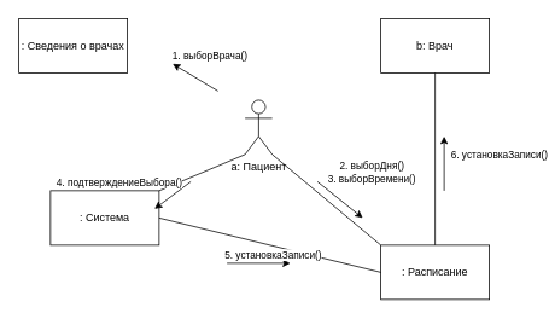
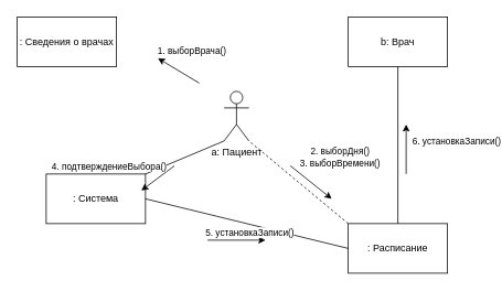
  <mxCell id="0" />
  <mxCell id="1" parent="0" />
  <mxCell id="2" value="a: Пациент" style="shape=umlActor;verticalLabelPosition=bottom;verticalAlign=top;html=1;outlineConnect=0;" vertex="1" parent="1"><mxGeometry x="270" y="110" width="30" height="60" as="geometry" /></mxCell>
  <mxCell id="3" value=": Сведения о врачах" style="rounded=0;whiteSpace=wrap;html=1;" vertex="1" parent="1"><mxGeometry x="20" y="20" width="120" height="60" as="geometry" /></mxCell>
  <mxCell id="4" value="b: Врач" style="rounded=0;whiteSpace=wrap;html=1;" vertex="1" parent="1"><mxGeometry x="420" y="20" width="120" height="60" as="geometry" /></mxCell>
  <mxCell id="5" value=": Система" style="rounded=0;whiteSpace=wrap;html=1;" vertex="1" parent="1"><mxGeometry x="55" y="210" width="120" height="60" as="geometry" /></mxCell>
  <mxCell id="6" value=": Расписание" style="rounded=0;whiteSpace=wrap;html=1;" vertex="1" parent="1"><mxGeometry x="420" y="270" width="120" height="60" as="geometry" /></mxCell>
- <mxCell id="7" value="" style="endArrow=none;html=1;rounded=0;entryX=1;entryY=1;entryDx=0;entryDy=0;entryPerimeter=0;exitX=0;exitY=0;exitDx=0;exitDy=0;" edge="1" parent="1" source="6" target="2"><mxGeometry width="50" height="50" relative="1" as="geometry"><mxPoint x="150" y="60" as="sourcePoint" /><mxPoint x="280" y="180" as="targetPoint" /></mxGeometry></mxCell>
+ <mxCell id="7" value="" style="endArrow=none;html=1;rounded=0;entryX=1;entryY=1;entryDx=0;entryDy=0;entryPerimeter=0;exitX=0;exitY=0;exitDx=0;exitDy=0;dashed=1;" edge="1" parent="1" source="6" target="2"><mxGeometry width="50" height="50" relative="1" as="geometry"><mxPoint x="150" y="60" as="sourcePoint" /><mxPoint x="280" y="180" as="targetPoint" /></mxGeometry></mxCell>
  <mxCell id="8" value="" style="endArrow=classic;html=1;rounded=0;" edge="1" parent="1"><mxGeometry relative="1" as="geometry"><mxPoint x="240" y="100" as="sourcePoint" /><mxPoint x="190" y="70" as="targetPoint" /></mxGeometry></mxCell>
  <mxCell id="9" value="1. выборВрача()" style="edgeLabel;resizable=0;html=1;;align=center;verticalAlign=middle;" connectable="0" vertex="1" parent="8"><mxGeometry relative="1" as="geometry"><mxPoint x="15" y="-25" as="offset" /></mxGeometry></mxCell>
  <mxCell id="10" value="" style="endArrow=classic;html=1;rounded=0;" edge="1" parent="1"><mxGeometry relative="1" as="geometry"><mxPoint x="350" y="200" as="sourcePoint" /><mxPoint x="400" y="240" as="targetPoint" /></mxGeometry></mxCell>
  <mxCell id="11" value="&lt;div&gt;2. выборДня()&lt;/div&gt;&lt;div&gt;3. выборВремени()&lt;br&gt;&lt;/div&gt;" style="edgeLabel;resizable=0;html=1;;align=center;verticalAlign=middle;" connectable="0" vertex="1" parent="10"><mxGeometry relative="1" as="geometry"><mxPoint x="35" y="-30" as="offset" /></mxGeometry></mxCell>
  <mxCell id="12" value="" style="endArrow=none;html=1;rounded=0;entryX=0;entryY=1;entryDx=0;entryDy=0;entryPerimeter=0;exitX=1;exitY=0;exitDx=0;exitDy=0;" edge="1" parent="1" source="5" target="2"><mxGeometry width="50" height="50" relative="1" as="geometry"><mxPoint x="280" y="320" as="sourcePoint" /><mxPoint x="330" y="270" as="targetPoint" /></mxGeometry></mxCell>
  <mxCell id="13" value="" style="endArrow=classic;html=1;rounded=0;" edge="1" parent="1"><mxGeometry relative="1" as="geometry"><mxPoint x="210" y="200" as="sourcePoint" /><mxPoint x="170" y="230" as="targetPoint" /></mxGeometry></mxCell>
  <mxCell id="14" value="4. подтверждениеВыбора()" style="edgeLabel;resizable=0;html=1;;align=center;verticalAlign=middle;" connectable="0" vertex="1" parent="13"><mxGeometry relative="1" as="geometry"><mxPoint x="-60" y="-15" as="offset" /></mxGeometry></mxCell>
  <mxCell id="15" value="" style="endArrow=none;html=1;rounded=0;entryX=0.5;entryY=1;entryDx=0;entryDy=0;exitX=0.5;exitY=0;exitDx=0;exitDy=0;" edge="1" parent="1" source="6" target="4"><mxGeometry width="50" height="50" relative="1" as="geometry"><mxPoint x="150" y="280" as="sourcePoint" /><mxPoint x="280" y="180" as="targetPoint" /></mxGeometry></mxCell>
  <mxCell id="16" value="" style="endArrow=classic;html=1;rounded=0;" edge="1" parent="1"><mxGeometry relative="1" as="geometry"><mxPoint x="490" y="210" as="sourcePoint" /><mxPoint x="490" y="150" as="targetPoint" /></mxGeometry></mxCell>
  <mxCell id="17" value="6. установкаЗаписи()" style="edgeLabel;resizable=0;html=1;;align=center;verticalAlign=middle;" connectable="0" vertex="1" parent="16"><mxGeometry relative="1" as="geometry"><mxPoint x="60" y="-10" as="offset" /></mxGeometry></mxCell>
  <mxCell id="18" value="" style="endArrow=none;html=1;rounded=0;entryX=0;entryY=0.5;entryDx=0;entryDy=0;exitX=1;exitY=0.5;exitDx=0;exitDy=0;" edge="1" parent="1" source="5" target="6"><mxGeometry width="50" height="50" relative="1" as="geometry"><mxPoint x="150" y="280" as="sourcePoint" /><mxPoint x="280" y="180" as="targetPoint" /></mxGeometry></mxCell>
  <mxCell id="19" value="" style="endArrow=classic;html=1;rounded=0;" edge="1" parent="1"><mxGeometry relative="1" as="geometry"><mxPoint x="250" y="290" as="sourcePoint" /><mxPoint x="320" y="290" as="targetPoint" /></mxGeometry></mxCell>
  <mxCell id="20" value="5. установкаЗаписи()" style="edgeLabel;resizable=0;html=1;;align=center;verticalAlign=middle;" connectable="0" vertex="1" parent="19"><mxGeometry relative="1" as="geometry"><mxPoint x="15" y="-10" as="offset" /></mxGeometry></mxCell>
